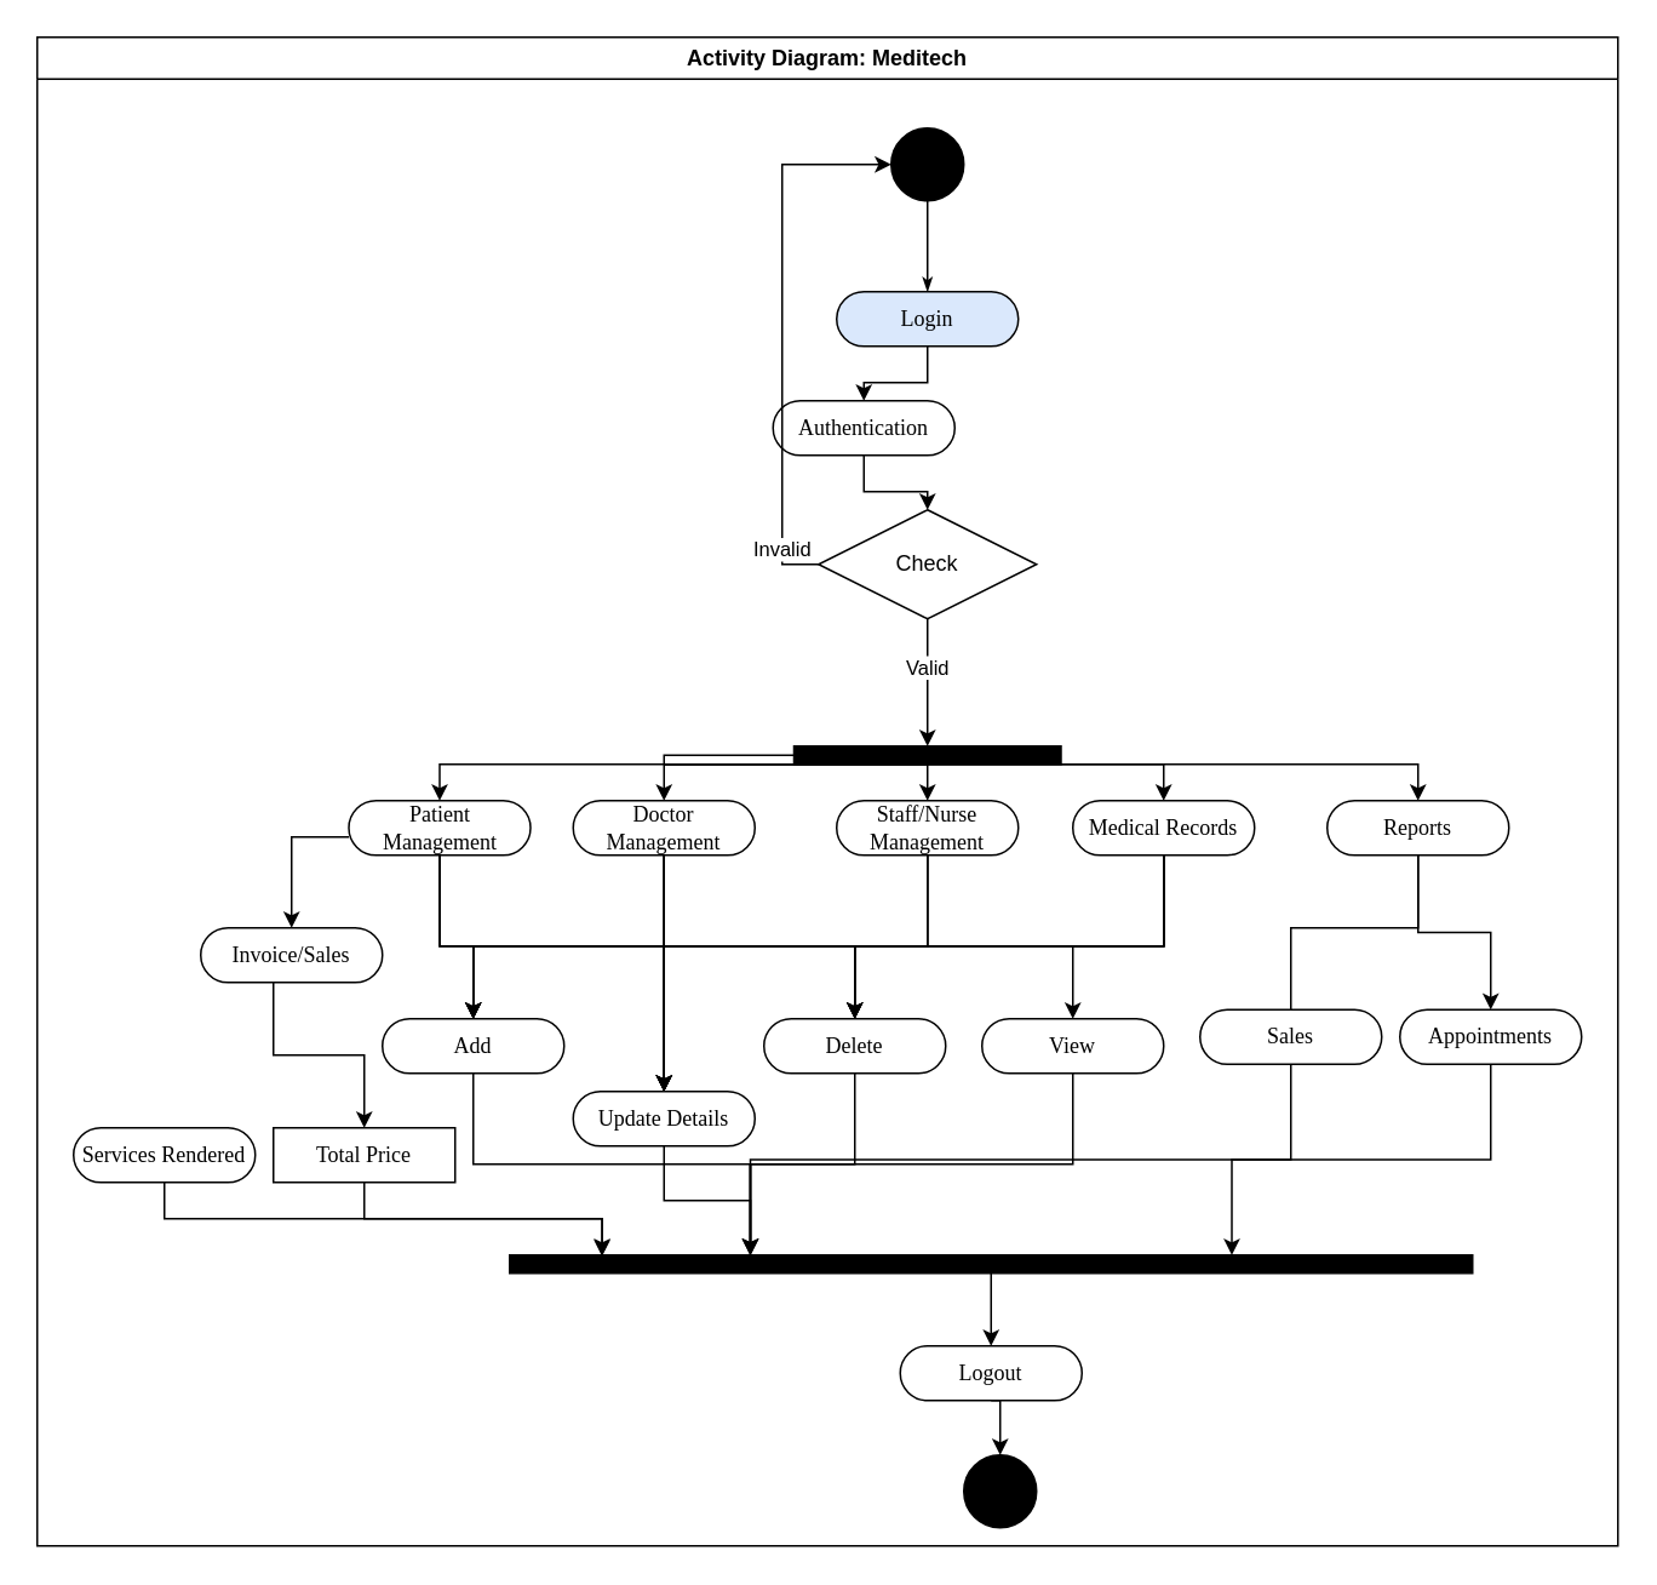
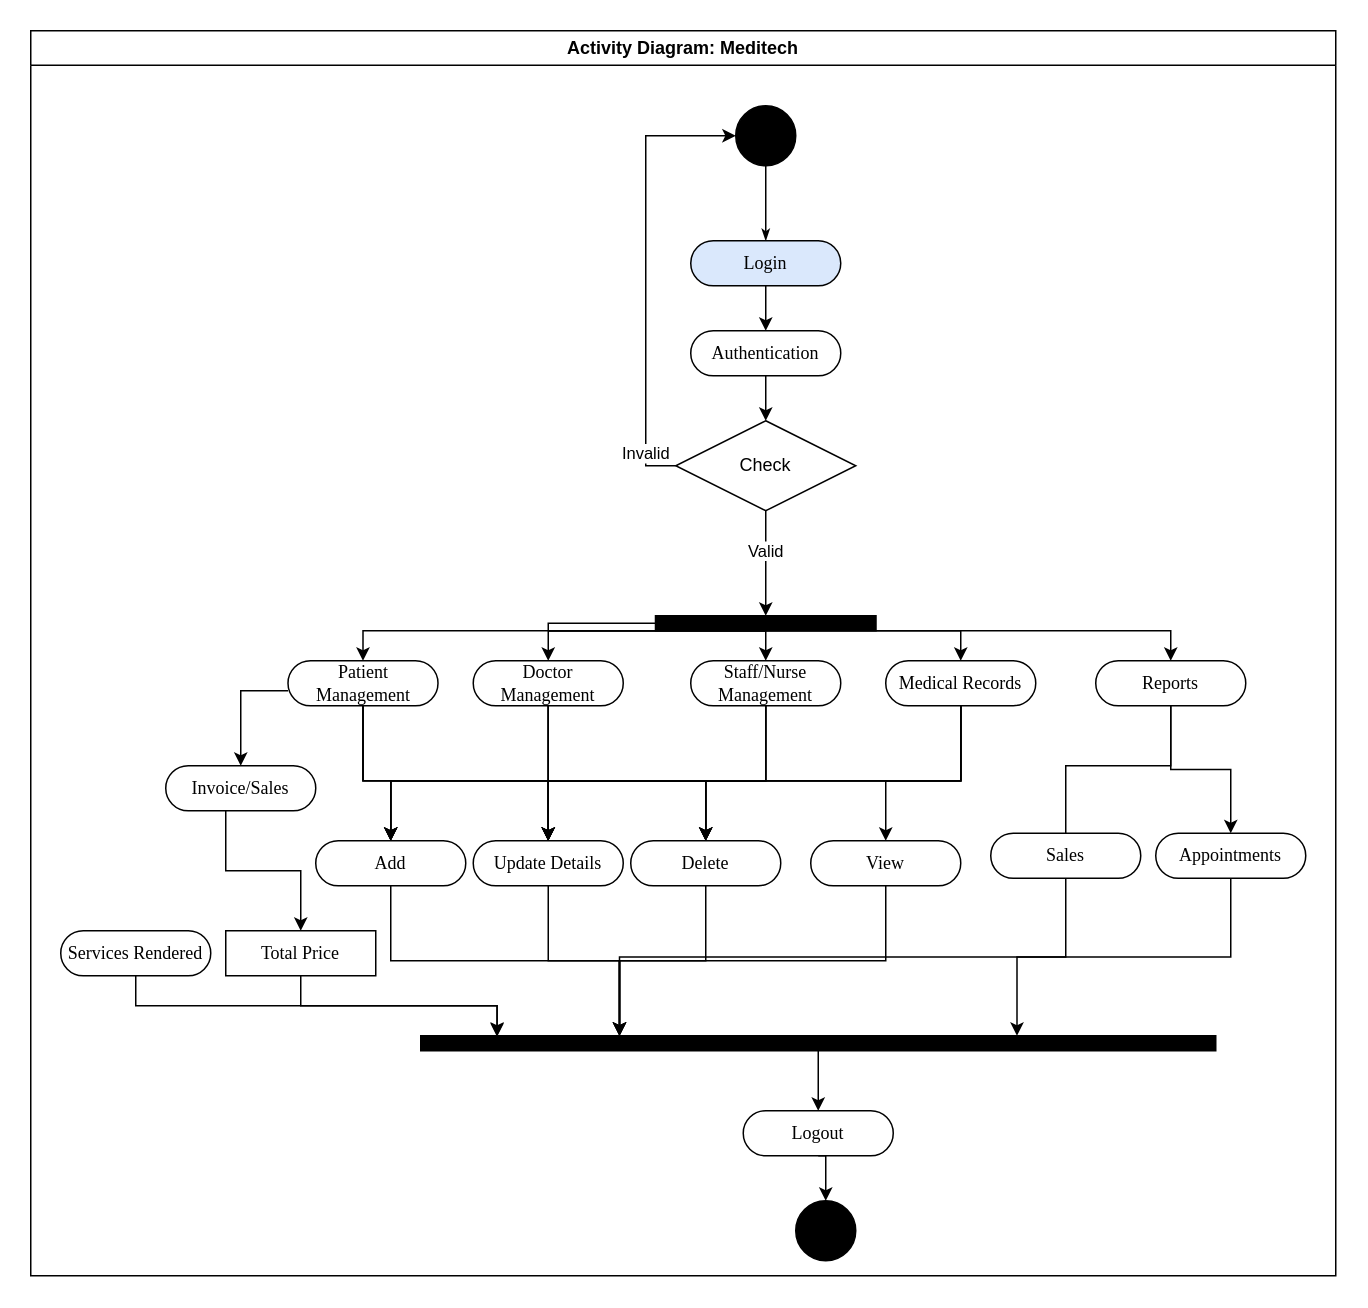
  <mxCell id="0" />
  <mxCell id="1" parent="0" />
  <mxCell id="2" style="edgeStyle=orthogonalEdgeStyle;rounded=0;html=1;labelBackgroundColor=none;startArrow=none;startFill=0;startSize=5;endArrow=classicThin;endFill=1;endSize=5;jettySize=auto;orthogonalLoop=1;strokeWidth=1;fontFamily=Verdana;fontSize=12" edge="1" parent="1" source="3" target="5"><mxGeometry relative="1" as="geometry" /></mxCell>
  <mxCell id="3" value="" style="ellipse;whiteSpace=wrap;html=1;rounded=0;shadow=0;comic=0;labelBackgroundColor=none;strokeWidth=1;fillColor=#000000;fontFamily=Verdana;fontSize=12;align=center;" vertex="1" parent="1"><mxGeometry x="490" y="70" width="40" height="40" as="geometry" /></mxCell>
  <mxCell id="4" style="edgeStyle=orthogonalEdgeStyle;rounded=0;orthogonalLoop=1;jettySize=auto;html=1;" edge="1" parent="1" source="5" target="7"><mxGeometry relative="1" as="geometry" /></mxCell>
  <mxCell id="5" value="Login" style="rounded=1;whiteSpace=wrap;html=1;shadow=0;comic=0;labelBackgroundColor=none;strokeWidth=1;fontFamily=Verdana;fontSize=12;align=center;arcSize=50;fillColor=#dae8fc;" vertex="1" parent="1"><mxGeometry x="460" y="160" width="100" height="30" as="geometry" /></mxCell>
  <mxCell id="6" style="edgeStyle=orthogonalEdgeStyle;rounded=0;orthogonalLoop=1;jettySize=auto;html=1;" edge="1" parent="1" source="7" target="12"><mxGeometry relative="1" as="geometry" /></mxCell>
- <mxCell id="7" value="Authentication" style="rounded=1;whiteSpace=wrap;html=1;shadow=0;comic=0;labelBackgroundColor=none;strokeWidth=1;fontFamily=Verdana;fontSize=12;align=center;arcSize=50;" vertex="1" parent="1"><mxGeometry x="425" y="220" width="100" height="30" as="geometry" /></mxCell>
+ <mxCell id="7" value="Authentication" style="rounded=1;whiteSpace=wrap;html=1;shadow=0;comic=0;labelBackgroundColor=none;strokeWidth=1;fontFamily=Verdana;fontSize=12;align=center;arcSize=50;" vertex="1" parent="1"><mxGeometry x="460" y="220" width="100" height="30" as="geometry" /></mxCell>
  <mxCell id="8" style="edgeStyle=orthogonalEdgeStyle;rounded=0;orthogonalLoop=1;jettySize=auto;html=1;entryX=0;entryY=0.5;entryDx=0;entryDy=0;" edge="1" parent="1" source="12" target="3"><mxGeometry relative="1" as="geometry"><Array as="points"><mxPoint x="430" y="310" /><mxPoint x="430" y="90" /></Array></mxGeometry></mxCell>
  <mxCell id="9" value="Invalid" style="edgeLabel;html=1;align=center;verticalAlign=middle;resizable=0;points=[];" vertex="1" connectable="0" parent="8"><mxGeometry x="-0.804" y="1" relative="1" as="geometry"><mxPoint as="offset" /></mxGeometry></mxCell>
  <mxCell id="10" style="edgeStyle=orthogonalEdgeStyle;rounded=0;orthogonalLoop=1;jettySize=auto;html=1;entryX=0.5;entryY=0;entryDx=0;entryDy=0;" edge="1" parent="1" source="12" target="18"><mxGeometry relative="1" as="geometry" /></mxCell>
  <mxCell id="11" value="Valid" style="edgeLabel;html=1;align=center;verticalAlign=middle;resizable=0;points=[];" vertex="1" connectable="0" parent="10"><mxGeometry x="-0.25" y="-1" relative="1" as="geometry"><mxPoint as="offset" /></mxGeometry></mxCell>
  <mxCell id="12" value="Check" style="rhombus;whiteSpace=wrap;html=1;" vertex="1" parent="1"><mxGeometry x="450" y="280" width="120" height="60" as="geometry" /></mxCell>
  <mxCell id="13" style="edgeStyle=orthogonalEdgeStyle;rounded=0;orthogonalLoop=1;jettySize=auto;html=1;exitX=0.5;exitY=1;exitDx=0;exitDy=0;entryX=0.5;entryY=0;entryDx=0;entryDy=0;" edge="1" parent="1" source="18" target="27"><mxGeometry relative="1" as="geometry"><Array as="points"><mxPoint x="242" y="420" /></Array></mxGeometry></mxCell>
  <mxCell id="14" style="edgeStyle=orthogonalEdgeStyle;rounded=0;orthogonalLoop=1;jettySize=auto;html=1;entryX=0.5;entryY=0;entryDx=0;entryDy=0;" edge="1" parent="1" source="18" target="22"><mxGeometry relative="1" as="geometry" /></mxCell>
  <mxCell id="15" style="edgeStyle=orthogonalEdgeStyle;rounded=0;orthogonalLoop=1;jettySize=auto;html=1;" edge="1" parent="1" source="18" target="31"><mxGeometry relative="1" as="geometry"><Array as="points"><mxPoint x="365" y="420" /><mxPoint x="510" y="420" /></Array></mxGeometry></mxCell>
  <mxCell id="16" style="edgeStyle=orthogonalEdgeStyle;rounded=0;orthogonalLoop=1;jettySize=auto;html=1;" edge="1" parent="1" source="18" target="40"><mxGeometry relative="1" as="geometry"><Array as="points"><mxPoint x="365" y="420" /><mxPoint x="820" y="420" /></Array></mxGeometry></mxCell>
  <mxCell id="17" style="edgeStyle=orthogonalEdgeStyle;rounded=0;orthogonalLoop=1;jettySize=auto;html=1;" edge="1" parent="1" source="18" target="50"><mxGeometry relative="1" as="geometry"><Array as="points"><mxPoint x="365" y="420" /><mxPoint x="640" y="420" /></Array></mxGeometry></mxCell>
  <mxCell id="18" value="" style="whiteSpace=wrap;html=1;rounded=0;shadow=0;comic=0;labelBackgroundColor=none;strokeWidth=1;fillColor=#000000;fontFamily=Verdana;fontSize=12;align=center;rotation=0;" vertex="1" parent="1"><mxGeometry x="436.5" y="410" width="147" height="10" as="geometry" /></mxCell>
  <mxCell id="19" style="edgeStyle=orthogonalEdgeStyle;rounded=0;orthogonalLoop=1;jettySize=auto;html=1;entryX=0.5;entryY=0;entryDx=0;entryDy=0;" edge="1" parent="1" source="22" target="35"><mxGeometry relative="1" as="geometry" /></mxCell>
  <mxCell id="20" style="edgeStyle=orthogonalEdgeStyle;rounded=0;orthogonalLoop=1;jettySize=auto;html=1;entryX=0.5;entryY=0;entryDx=0;entryDy=0;" edge="1" parent="1" source="22" target="33"><mxGeometry relative="1" as="geometry"><mxPoint x="230" y="560" as="targetPoint" /><Array as="points"><mxPoint x="365" y="520" /><mxPoint x="260" y="520" /></Array></mxGeometry></mxCell>
  <mxCell id="21" style="edgeStyle=orthogonalEdgeStyle;rounded=0;orthogonalLoop=1;jettySize=auto;html=1;entryX=0.5;entryY=0;entryDx=0;entryDy=0;" edge="1" parent="1" source="22" target="37"><mxGeometry relative="1" as="geometry"><Array as="points"><mxPoint x="365" y="520" /><mxPoint x="470" y="520" /></Array></mxGeometry></mxCell>
  <mxCell id="22" value="Doctor Management" style="rounded=1;whiteSpace=wrap;html=1;shadow=0;comic=0;labelBackgroundColor=none;strokeWidth=1;fontFamily=Verdana;fontSize=12;align=center;arcSize=50;" vertex="1" parent="1"><mxGeometry x="315" y="440" width="100" height="30" as="geometry" /></mxCell>
  <mxCell id="23" style="edgeStyle=orthogonalEdgeStyle;rounded=0;orthogonalLoop=1;jettySize=auto;html=1;exitX=0.5;exitY=1;exitDx=0;exitDy=0;" edge="1" parent="1" source="27" target="35"><mxGeometry relative="1" as="geometry"><Array as="points"><mxPoint x="242" y="520" /><mxPoint x="365" y="520" /></Array></mxGeometry></mxCell>
  <mxCell id="24" style="edgeStyle=orthogonalEdgeStyle;rounded=0;orthogonalLoop=1;jettySize=auto;html=1;entryX=0.5;entryY=0;entryDx=0;entryDy=0;" edge="1" parent="1" source="27" target="33"><mxGeometry relative="1" as="geometry"><Array as="points"><mxPoint x="242" y="520" /><mxPoint x="260" y="520" /></Array></mxGeometry></mxCell>
  <mxCell id="25" style="edgeStyle=orthogonalEdgeStyle;rounded=0;orthogonalLoop=1;jettySize=auto;html=1;entryX=0.5;entryY=0;entryDx=0;entryDy=0;" edge="1" parent="1" source="27" target="37"><mxGeometry relative="1" as="geometry"><Array as="points"><mxPoint x="242" y="520" /><mxPoint x="470" y="520" /></Array></mxGeometry></mxCell>
  <mxCell id="26" style="edgeStyle=orthogonalEdgeStyle;rounded=0;orthogonalLoop=1;jettySize=auto;html=1;entryX=0.5;entryY=0;entryDx=0;entryDy=0;" edge="1" parent="1" source="27" target="52"><mxGeometry relative="1" as="geometry"><Array as="points"><mxPoint x="160" y="460" /></Array></mxGeometry></mxCell>
  <mxCell id="27" value="Patient Management" style="rounded=1;whiteSpace=wrap;html=1;shadow=0;comic=0;labelBackgroundColor=none;strokeWidth=1;fontFamily=Verdana;fontSize=12;align=center;arcSize=50;" vertex="1" parent="1"><mxGeometry x="191.5" y="440" width="100" height="30" as="geometry" /></mxCell>
  <mxCell id="28" style="edgeStyle=orthogonalEdgeStyle;rounded=0;orthogonalLoop=1;jettySize=auto;html=1;entryX=0.5;entryY=0;entryDx=0;entryDy=0;" edge="1" parent="1" source="31" target="35"><mxGeometry relative="1" as="geometry"><Array as="points"><mxPoint x="510" y="520" /><mxPoint x="365" y="520" /></Array></mxGeometry></mxCell>
  <mxCell id="29" style="edgeStyle=orthogonalEdgeStyle;rounded=0;orthogonalLoop=1;jettySize=auto;html=1;entryX=0.5;entryY=0;entryDx=0;entryDy=0;" edge="1" parent="1" source="31" target="33"><mxGeometry relative="1" as="geometry"><Array as="points"><mxPoint x="510" y="520" /><mxPoint x="260" y="520" /></Array></mxGeometry></mxCell>
  <mxCell id="30" style="edgeStyle=orthogonalEdgeStyle;rounded=0;orthogonalLoop=1;jettySize=auto;html=1;entryX=0.5;entryY=0;entryDx=0;entryDy=0;" edge="1" parent="1" source="31" target="37"><mxGeometry relative="1" as="geometry"><Array as="points"><mxPoint x="510" y="520" /><mxPoint x="470" y="520" /></Array></mxGeometry></mxCell>
  <mxCell id="31" value="Staff/Nurse Management" style="rounded=1;whiteSpace=wrap;html=1;shadow=0;comic=0;labelBackgroundColor=none;strokeWidth=1;fontFamily=Verdana;fontSize=12;align=center;arcSize=50;" vertex="1" parent="1"><mxGeometry x="460" y="440" width="100" height="30" as="geometry" /></mxCell>
  <mxCell id="32" style="edgeStyle=orthogonalEdgeStyle;rounded=0;orthogonalLoop=1;jettySize=auto;html=1;entryX=0.25;entryY=0;entryDx=0;entryDy=0;" edge="1" parent="1" source="33" target="58"><mxGeometry relative="1" as="geometry" /></mxCell>
  <mxCell id="33" value="Add" style="rounded=1;whiteSpace=wrap;html=1;shadow=0;comic=0;labelBackgroundColor=none;strokeWidth=1;fontFamily=Verdana;fontSize=12;align=center;arcSize=50;" vertex="1" parent="1"><mxGeometry x="210" y="560" width="100" height="30" as="geometry" /></mxCell>
  <mxCell id="34" style="edgeStyle=orthogonalEdgeStyle;rounded=0;orthogonalLoop=1;jettySize=auto;html=1;entryX=0.25;entryY=0;entryDx=0;entryDy=0;" edge="1" parent="1" source="35" target="58"><mxGeometry relative="1" as="geometry" /></mxCell>
- <mxCell id="35" value="Update Details" style="rounded=1;whiteSpace=wrap;html=1;shadow=0;comic=0;labelBackgroundColor=none;strokeWidth=1;fontFamily=Verdana;fontSize=12;align=center;arcSize=50;" vertex="1" parent="1"><mxGeometry x="315" y="600" width="100" height="30" as="geometry" /></mxCell>
+ <mxCell id="35" value="Update Details" style="rounded=1;whiteSpace=wrap;html=1;shadow=0;comic=0;labelBackgroundColor=none;strokeWidth=1;fontFamily=Verdana;fontSize=12;align=center;arcSize=50;" vertex="1" parent="1"><mxGeometry x="315" y="560" width="100" height="30" as="geometry" /></mxCell>
  <mxCell id="36" style="edgeStyle=orthogonalEdgeStyle;rounded=0;orthogonalLoop=1;jettySize=auto;html=1;entryX=0.25;entryY=0;entryDx=0;entryDy=0;" edge="1" parent="1" source="37" target="58"><mxGeometry relative="1" as="geometry" /></mxCell>
  <mxCell id="37" value="Delete" style="rounded=1;whiteSpace=wrap;html=1;shadow=0;comic=0;labelBackgroundColor=none;strokeWidth=1;fontFamily=Verdana;fontSize=12;align=center;arcSize=50;" vertex="1" parent="1"><mxGeometry x="420" y="560" width="100" height="30" as="geometry" /></mxCell>
  <mxCell id="38" style="edgeStyle=orthogonalEdgeStyle;rounded=0;orthogonalLoop=1;jettySize=auto;html=1;entryX=0.5;entryY=0;entryDx=0;entryDy=0;endArrow=none;" edge="1" parent="1" source="40" target="42"><mxGeometry relative="1" as="geometry"><Array as="points"><mxPoint x="780" y="510" /><mxPoint x="710" y="510" /></Array></mxGeometry></mxCell>
  <mxCell id="39" style="edgeStyle=orthogonalEdgeStyle;rounded=0;orthogonalLoop=1;jettySize=auto;html=1;" edge="1" parent="1" source="40" target="44"><mxGeometry relative="1" as="geometry" /></mxCell>
  <mxCell id="40" value="Reports" style="rounded=1;whiteSpace=wrap;html=1;shadow=0;comic=0;labelBackgroundColor=none;strokeWidth=1;fontFamily=Verdana;fontSize=12;align=center;arcSize=50;" vertex="1" parent="1"><mxGeometry x="730" y="440" width="100" height="30" as="geometry" /></mxCell>
  <mxCell id="41" style="edgeStyle=orthogonalEdgeStyle;rounded=0;orthogonalLoop=1;jettySize=auto;html=1;entryX=0.25;entryY=0;entryDx=0;entryDy=0;" edge="1" parent="1" source="42" target="58"><mxGeometry relative="1" as="geometry" /></mxCell>
  <mxCell id="42" value="Sales" style="rounded=1;whiteSpace=wrap;html=1;shadow=0;comic=0;labelBackgroundColor=none;strokeWidth=1;fontFamily=Verdana;fontSize=12;align=center;arcSize=50;" vertex="1" parent="1"><mxGeometry x="660" y="555" width="100" height="30" as="geometry" /></mxCell>
  <mxCell id="43" style="edgeStyle=orthogonalEdgeStyle;rounded=0;orthogonalLoop=1;jettySize=auto;html=1;entryX=0.75;entryY=0;entryDx=0;entryDy=0;" edge="1" parent="1" source="44" target="58"><mxGeometry relative="1" as="geometry" /></mxCell>
  <mxCell id="44" value="Appointments" style="rounded=1;whiteSpace=wrap;html=1;shadow=0;comic=0;labelBackgroundColor=none;strokeWidth=1;fontFamily=Verdana;fontSize=12;align=center;arcSize=50;" vertex="1" parent="1"><mxGeometry x="770" y="555" width="100" height="30" as="geometry" /></mxCell>
  <mxCell id="45" style="edgeStyle=orthogonalEdgeStyle;rounded=0;orthogonalLoop=1;jettySize=auto;html=1;entryX=0.5;entryY=0;entryDx=0;entryDy=0;" edge="1" parent="1" source="50" target="37"><mxGeometry relative="1" as="geometry"><Array as="points"><mxPoint x="640" y="520" /><mxPoint x="470" y="520" /></Array></mxGeometry></mxCell>
  <mxCell id="46" style="edgeStyle=orthogonalEdgeStyle;rounded=0;orthogonalLoop=1;jettySize=auto;html=1;entryX=0.5;entryY=0;entryDx=0;entryDy=0;" edge="1" parent="1" source="50" target="35"><mxGeometry relative="1" as="geometry"><Array as="points"><mxPoint x="640" y="520" /><mxPoint x="365" y="520" /></Array></mxGeometry></mxCell>
  <mxCell id="47" style="edgeStyle=orthogonalEdgeStyle;rounded=0;orthogonalLoop=1;jettySize=auto;html=1;entryX=0.5;entryY=0;entryDx=0;entryDy=0;" edge="1" parent="1" source="50" target="35"><mxGeometry relative="1" as="geometry"><Array as="points"><mxPoint x="640" y="520" /><mxPoint x="365" y="520" /></Array></mxGeometry></mxCell>
  <mxCell id="48" style="edgeStyle=orthogonalEdgeStyle;rounded=0;orthogonalLoop=1;jettySize=auto;html=1;entryX=0.5;entryY=0;entryDx=0;entryDy=0;" edge="1" parent="1" source="50" target="33"><mxGeometry relative="1" as="geometry"><Array as="points"><mxPoint x="640" y="520" /><mxPoint x="260" y="520" /></Array></mxGeometry></mxCell>
  <mxCell id="49" style="edgeStyle=orthogonalEdgeStyle;rounded=0;orthogonalLoop=1;jettySize=auto;html=1;entryX=0.5;entryY=0;entryDx=0;entryDy=0;" edge="1" parent="1" source="50" target="56"><mxGeometry relative="1" as="geometry"><Array as="points"><mxPoint x="640" y="520" /><mxPoint x="590" y="520" /></Array></mxGeometry></mxCell>
  <mxCell id="50" value="Medical Records" style="rounded=1;whiteSpace=wrap;html=1;shadow=0;comic=0;labelBackgroundColor=none;strokeWidth=1;fontFamily=Verdana;fontSize=12;align=center;arcSize=50;" vertex="1" parent="1"><mxGeometry x="590" y="440" width="100" height="30" as="geometry" /></mxCell>
  <mxCell id="51" style="edgeStyle=orthogonalEdgeStyle;rounded=0;orthogonalLoop=1;jettySize=auto;html=1;" edge="1" parent="1" source="52" target="54"><mxGeometry relative="1" as="geometry"><Array as="points"><mxPoint x="150" y="580" /><mxPoint x="200" y="580" /></Array></mxGeometry></mxCell>
  <mxCell id="52" value="Invoice/Sales" style="rounded=1;whiteSpace=wrap;html=1;shadow=0;comic=0;labelBackgroundColor=none;strokeWidth=1;fontFamily=Verdana;fontSize=12;align=center;arcSize=50;" vertex="1" parent="1"><mxGeometry x="110" y="510" width="100" height="30" as="geometry" /></mxCell>
  <mxCell id="53" value="Services Rendered" style="rounded=1;whiteSpace=wrap;html=1;shadow=0;comic=0;labelBackgroundColor=none;strokeWidth=1;fontFamily=Verdana;fontSize=12;align=center;arcSize=50;" vertex="1" parent="1"><mxGeometry x="40" y="620" width="100" height="30" as="geometry" /></mxCell>
  <mxCell id="54" value="Total Price" style="whiteSpace=wrap;html=1;shadow=0;comic=0;labelBackgroundColor=none;strokeWidth=1;fontFamily=Verdana;fontSize=12;align=center;arcSize=50;rounded=0;" vertex="1" parent="1"><mxGeometry x="150" y="620" width="100" height="30" as="geometry" /></mxCell>
  <mxCell id="55" style="edgeStyle=orthogonalEdgeStyle;rounded=0;orthogonalLoop=1;jettySize=auto;html=1;entryX=0.25;entryY=0;entryDx=0;entryDy=0;" edge="1" parent="1" source="56" target="58"><mxGeometry relative="1" as="geometry" /></mxCell>
  <mxCell id="56" value="View" style="rounded=1;whiteSpace=wrap;html=1;shadow=0;comic=0;labelBackgroundColor=none;strokeWidth=1;fontFamily=Verdana;fontSize=12;align=center;arcSize=50;" vertex="1" parent="1"><mxGeometry x="540" y="560" width="100" height="30" as="geometry" /></mxCell>
  <mxCell id="57" style="edgeStyle=orthogonalEdgeStyle;rounded=0;orthogonalLoop=1;jettySize=auto;html=1;entryX=0.5;entryY=0;entryDx=0;entryDy=0;" edge="1" parent="1" source="58" target="63"><mxGeometry relative="1" as="geometry" /></mxCell>
  <mxCell id="58" value="" style="whiteSpace=wrap;html=1;rounded=0;shadow=0;comic=0;labelBackgroundColor=none;strokeWidth=1;fillColor=#000000;fontFamily=Verdana;fontSize=12;align=center;rotation=0;" vertex="1" parent="1"><mxGeometry x="280" y="690" width="530" height="10" as="geometry" /></mxCell>
  <mxCell id="59" style="edgeStyle=orthogonalEdgeStyle;rounded=0;orthogonalLoop=1;jettySize=auto;html=1;entryX=0.096;entryY=0.067;entryDx=0;entryDy=0;entryPerimeter=0;" edge="1" parent="1" source="53" target="58"><mxGeometry relative="1" as="geometry"><Array as="points"><mxPoint y="670" x="90" /><mxPoint x="331" y="670" /></Array></mxGeometry></mxCell>
  <mxCell id="60" style="edgeStyle=orthogonalEdgeStyle;rounded=0;orthogonalLoop=1;jettySize=auto;html=1;entryX=0.096;entryY=0;entryDx=0;entryDy=0;entryPerimeter=0;" edge="1" parent="1" source="54" target="58"><mxGeometry relative="1" as="geometry"><Array as="points"><mxPoint x="200" y="670" /><mxPoint x="331" y="670" /></Array></mxGeometry></mxCell>
  <mxCell id="61" value="" style="ellipse;whiteSpace=wrap;html=1;rounded=0;shadow=0;comic=0;labelBackgroundColor=none;strokeWidth=1;fillColor=#000000;fontFamily=Verdana;fontSize=12;align=center;" vertex="1" parent="1"><mxGeometry x="530" y="800" width="40" height="40" as="geometry" /></mxCell>
  <mxCell id="62" style="edgeStyle=orthogonalEdgeStyle;rounded=0;orthogonalLoop=1;jettySize=auto;html=1;exitX=0.5;exitY=1;exitDx=0;exitDy=0;entryX=0.5;entryY=0;entryDx=0;entryDy=0;" edge="1" parent="1" source="63" target="61"><mxGeometry relative="1" as="geometry" /></mxCell>
  <mxCell id="63" value="Logout" style="rounded=1;whiteSpace=wrap;html=1;shadow=0;comic=0;labelBackgroundColor=none;strokeWidth=1;fontFamily=Verdana;fontSize=12;align=center;arcSize=50;" vertex="1" parent="1"><mxGeometry x="495" y="740" width="100" height="30" as="geometry" /></mxCell>
  <mxCell id="64" value="Activity Diagram: Meditech" style="swimlane;whiteSpace=wrap;html=1;" vertex="1" parent="1"><mxGeometry x="20" width="870" height="830" as="geometry" y="20" /></mxCell>
